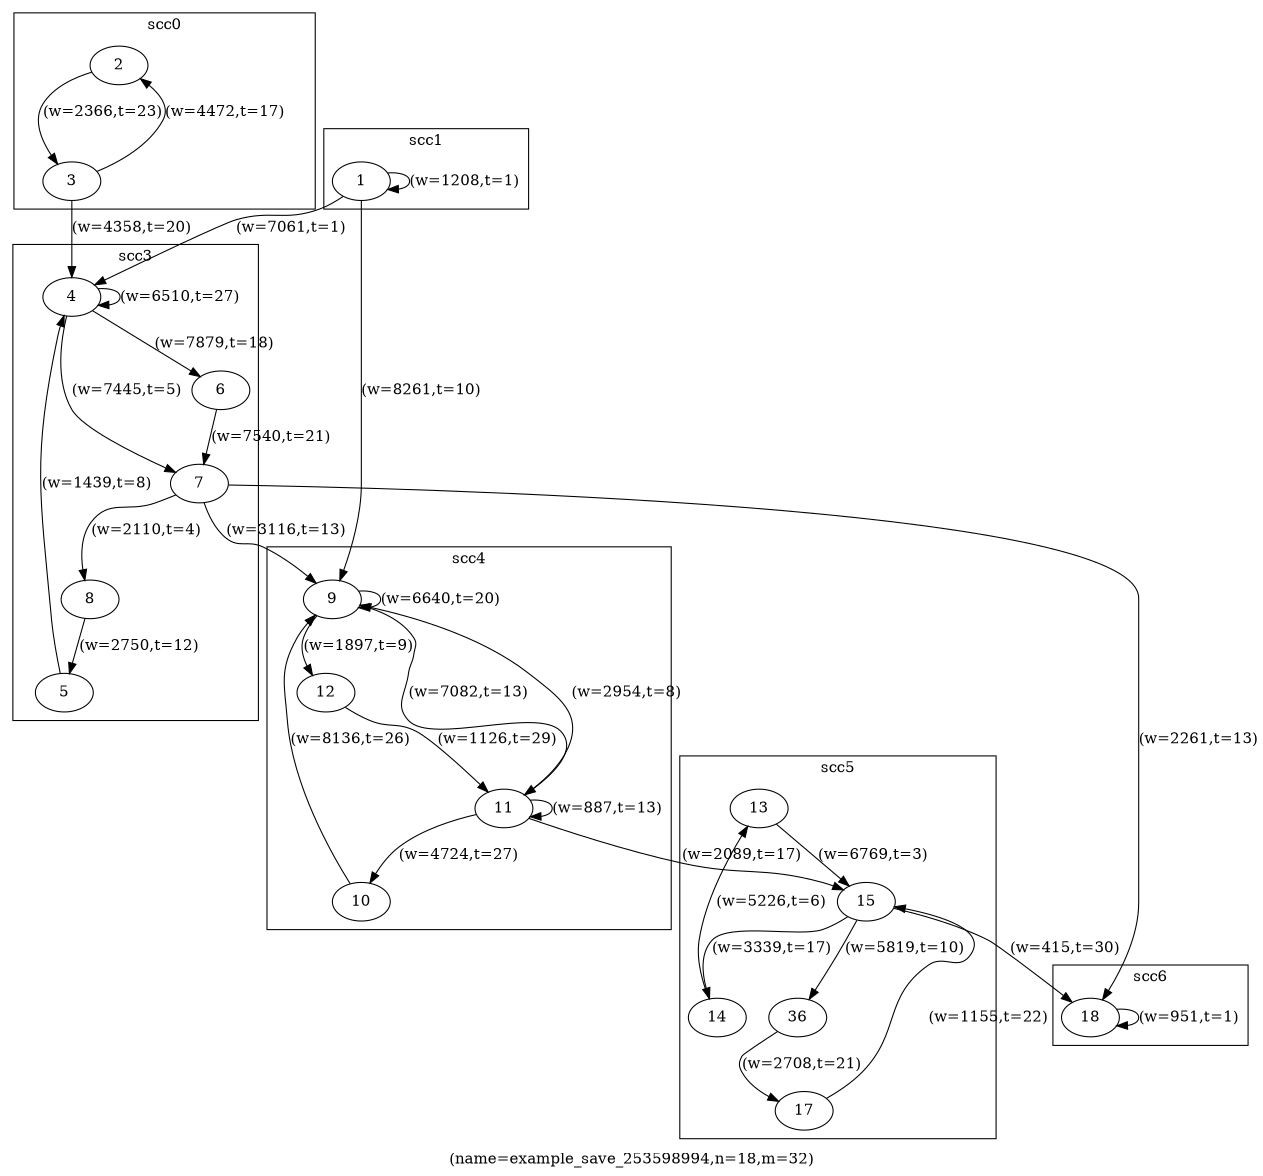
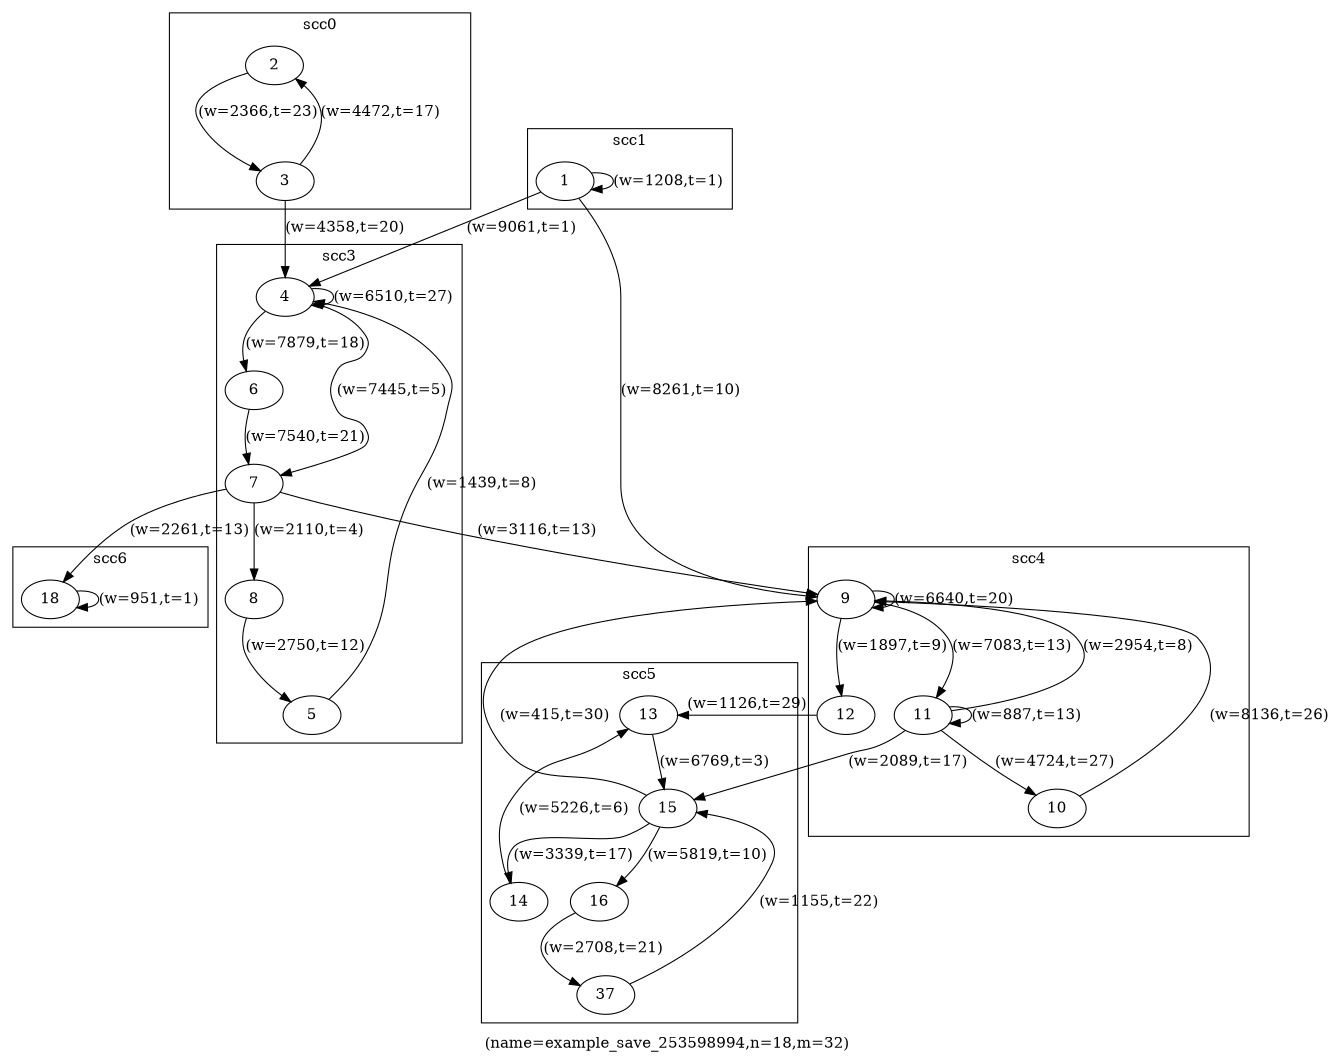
  digraph {
    label="(name=example_save_253598994,n=18,m=32)"
    n1 [label=2]
    n2 [label=3]
    n3 [label=1]
    n4 [label=4]
    n5 [label=5]
    n6 [label=6]
    n7 [label=7]
    n8 [label=8]
    n9 [label=9]
    n10 [label=10]
    n11 [label=11]
    n12 [label=12]
    n13 [label=13]
    n14 [label=14]
    n15 [label=15]
-   n16 [label=36]
-   n17 [label=17]
+   n16 [label=16]
+   n17 [label=37]
    n18 [label=18]
    subgraph cluster_1 {
      label=scc0
      n1
      n2
    }
    subgraph cluster_2 {
      label=scc1
      n3
    }
    subgraph cluster_3 {
      label=scc3
      n4
      n5
      n6
      n7
      n8
    }
    subgraph cluster_4 {
      label=scc4
      n9
      n10
      n11
      n12
    }
    subgraph cluster_5 {
      label=scc5
      n13
      n14
      n15
      n16
      n17
    }
    subgraph cluster_6 {
      label=scc6
      n18
    }
    n1 -> n2 [label="(w=2366,t=23)"]
    n2 -> n1 [label="(w=4472,t=17)"]
    n2 -> n4 [label="(w=4358,t=20)"]
    n3 -> n3 [label="(w=1208,t=1)"]
-   n3 -> n4 [label="(w=7061,t=1)"]
+   n3 -> n4 [label="(w=9061,t=1)"]
    n3 -> n9 [label="(w=8261,t=10)"]
    n4 -> n4 [label="(w=6510,t=27)"]
    n4 -> n6 [label="(w=7879,t=18)"]
    n4 -> n7 [label="(w=7445,t=5)"]
    n5 -> n4 [label="(w=1439,t=8)"]
    n6 -> n7 [label="(w=7540,t=21)"]
    n7 -> n8 [label="(w=2110,t=4)"]
    n7 -> n9 [label="(w=3116,t=13)"]
    n7 -> n18 [label="(w=2261,t=13)"]
    n8 -> n5 [label="(w=2750,t=12)"]
    n9 -> n9 [label="(w=6640,t=20)"]
-   n9 -> n11 [label="(w=7082,t=13)"]
+   n9 -> n11 [label="(w=7083,t=13)"]
    n9 -> n12 [label="(w=1897,t=9)"]
    n10 -> n9 [label="(w=8136,t=26)"]
    n11 -> n9 [label="(w=2954,t=8)"]
    n11 -> n10 [label="(w=4724,t=27)"]
    n11 -> n11 [label="(w=887,t=13)"]
    n11 -> n15 [label="(w=2089,t=17)"]
-   n12 -> n11 [label="(w=1126,t=29)"]
+   n12 -> n13 [label="(w=1126,t=29)"]
    n13 -> n15 [label="(w=6769,t=3)"]
    n14 -> n13 [label="(w=5226,t=6)"]
    n15 -> n14 [label="(w=3339,t=17)"]
    n15 -> n16 [label="(w=5819,t=10)"]
-   n15 -> n18 [label="(w=415,t=30)"]
+   n15 -> n9 [label="(w=415,t=30)"]
    n16 -> n17 [label="(w=2708,t=21)"]
    n17 -> n15 [label="(w=1155,t=22)"]
    n18 -> n18 [label="(w=951,t=1)"]
  }
